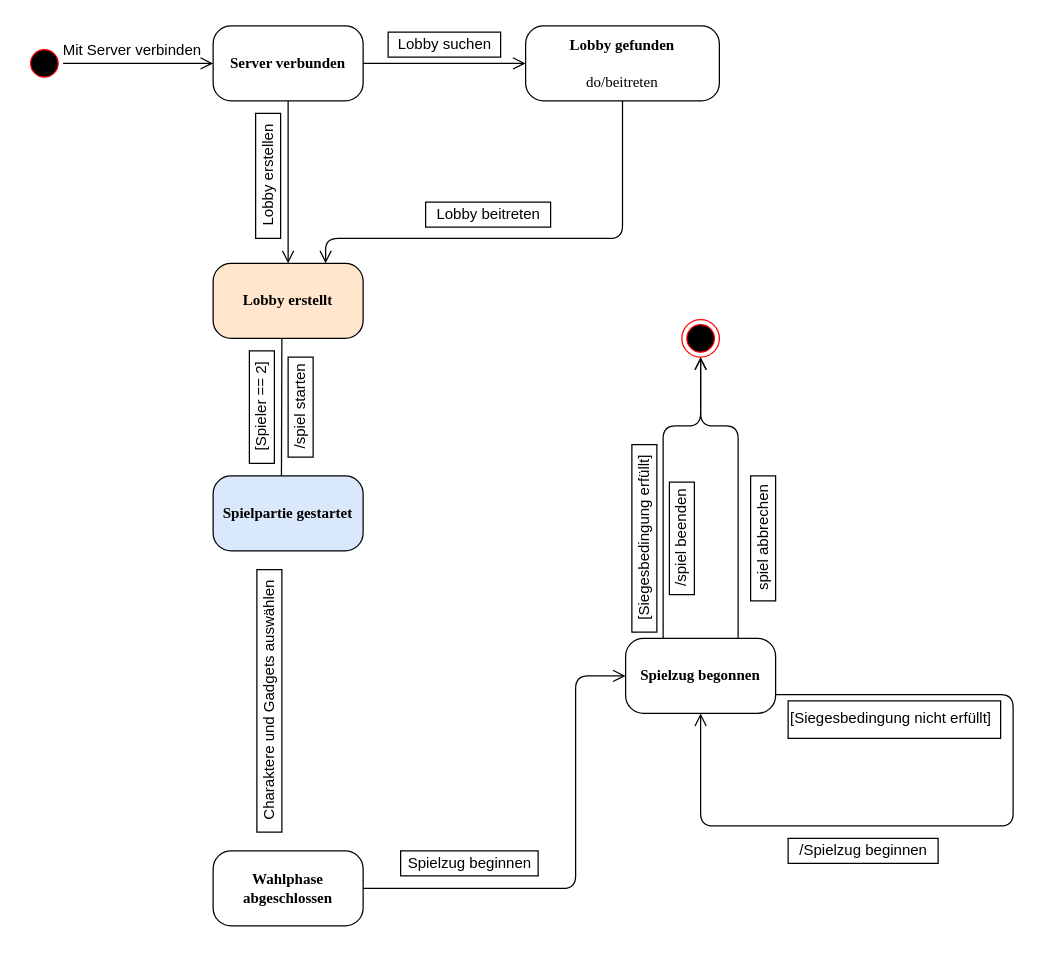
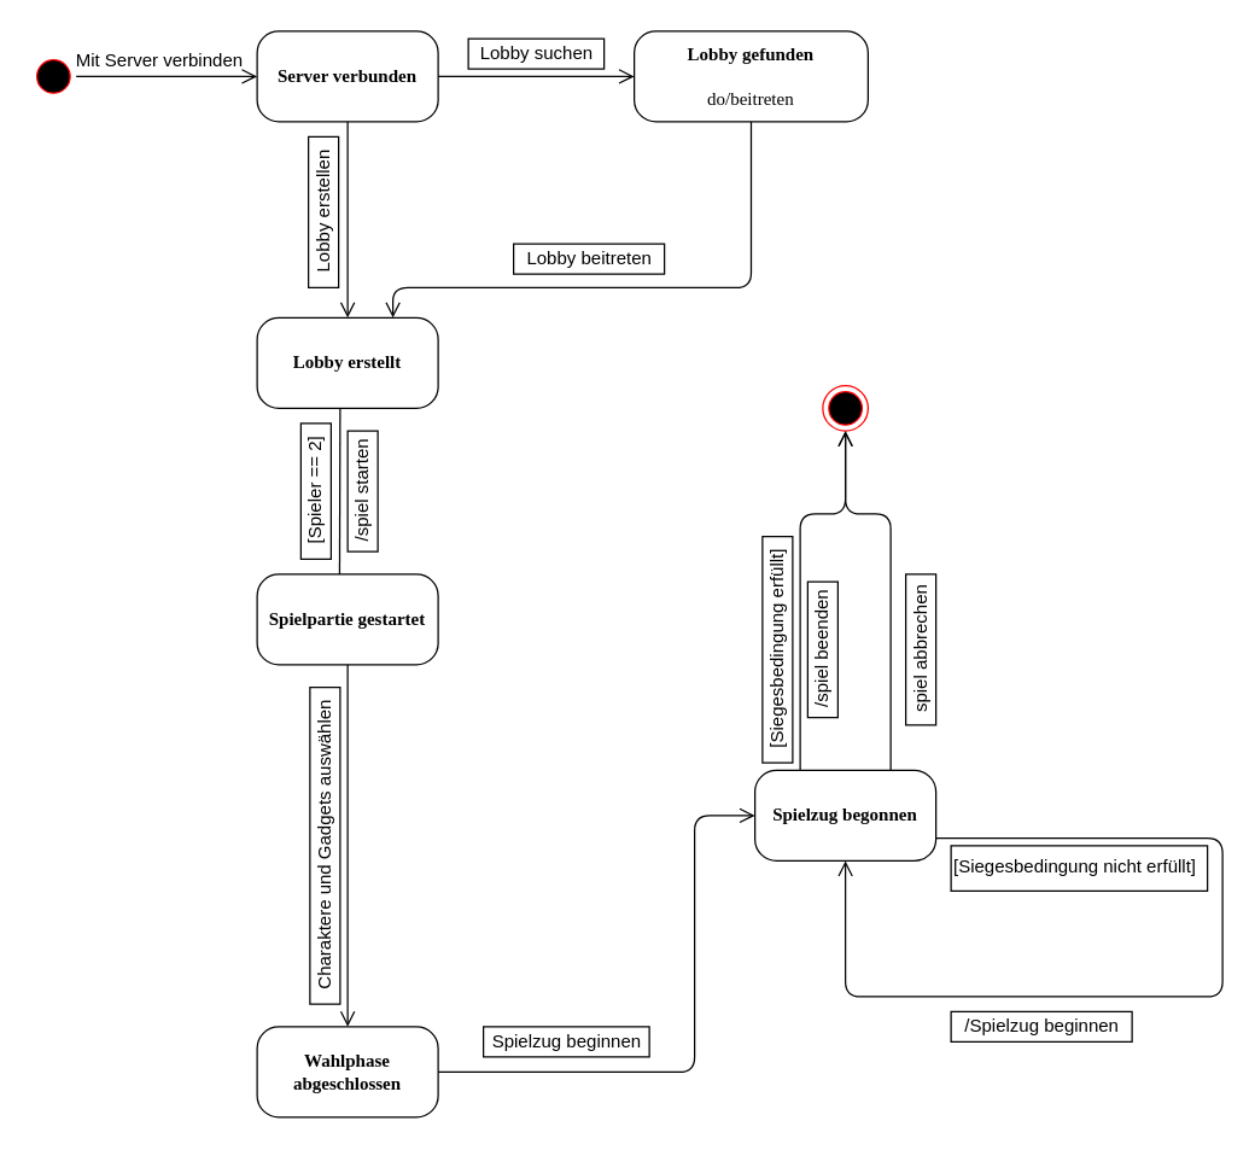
  <mxCell id="0" />
  <mxCell id="1" parent="0" />
  <mxCell id="2" value="" style="ellipse;html=1;shape=startState;fillColor=#000000;strokeColor=#ff0000;rounded=1;shadow=0;comic=0;labelBackgroundColor=none;fontFamily=Verdana;fontSize=12;fontColor=#000000;align=center;direction=south;" parent="1" vertex="1"><mxGeometry x="20" y="35" width="30" height="30" as="geometry" /></mxCell>
- <mxCell id="3" value="&lt;b&gt;Lobby erstellt&lt;/b&gt;" style="rounded=1;whiteSpace=wrap;html=1;arcSize=24;shadow=0;comic=0;labelBackgroundColor=none;fontFamily=Verdana;fontSize=12;align=center;fillColor=#ffe6cc;" parent="1" vertex="1"><mxGeometry x="170" y="210" width="120" height="60" as="geometry" /></mxCell>
+ <mxCell id="3" value="&lt;b&gt;Lobby erstellt&lt;/b&gt;" style="rounded=1;whiteSpace=wrap;html=1;arcSize=24;shadow=0;comic=0;labelBackgroundColor=none;fontFamily=Verdana;fontSize=12;align=center;" parent="1" vertex="1"><mxGeometry x="170" y="210" width="120" height="60" as="geometry" /></mxCell>
  <mxCell id="4" value="&lt;b&gt;Server verbunden&lt;/b&gt;" style="rounded=1;whiteSpace=wrap;html=1;arcSize=24;shadow=0;comic=0;labelBackgroundColor=none;fontFamily=Verdana;fontSize=12;align=center;" parent="1" vertex="1"><mxGeometry x="170" y="20" width="120" height="60" as="geometry" /></mxCell>
  <mxCell id="5" value="&lt;b&gt;Lobby gefunden&lt;/b&gt;&lt;br&gt;&lt;br&gt;do/beitreten" style="rounded=1;whiteSpace=wrap;html=1;arcSize=24;fillColor=#FFFFFF;strokeColor=#000000;shadow=0;comic=0;labelBackgroundColor=none;fontFamily=Verdana;fontSize=12;fontColor=#000000;align=center;" parent="1" vertex="1"><mxGeometry x="420" y="20" width="155" height="60" as="geometry" /></mxCell>
  <mxCell id="6" style="edgeStyle=orthogonalEdgeStyle;html=1;labelBackgroundColor=none;endArrow=open;endSize=8;strokeColor=#000000;fontFamily=Verdana;fontSize=12;align=left;" parent="1" source="2" target="4" edge="1"><mxGeometry relative="1" as="geometry" /></mxCell>
  <mxCell id="7" style="edgeStyle=orthogonalEdgeStyle;html=1;labelBackgroundColor=none;endArrow=open;endSize=8;strokeColor=#000000;fontFamily=Verdana;fontSize=12;align=left;entryX=0;entryY=0.5;" parent="1" source="4" target="5" edge="1"><mxGeometry relative="1" as="geometry"><Array as="points"><mxPoint x="300" y="50" /><mxPoint x="300" y="50" /></Array></mxGeometry></mxCell>
  <mxCell id="8" style="edgeStyle=orthogonalEdgeStyle;html=1;entryX=0.75;entryY=0;labelBackgroundColor=none;endArrow=open;endSize=8;strokeColor=#000000;fontFamily=Verdana;fontSize=12;align=left;exitX=0.5;exitY=1;" parent="1" source="5" target="3" edge="1"><mxGeometry relative="1" as="geometry"><mxPoint x="440" y="200" as="sourcePoint" /><Array as="points"><mxPoint x="420" y="190" /><mxPoint x="250" y="190" /></Array></mxGeometry></mxCell>
  <mxCell id="9" style="edgeStyle=orthogonalEdgeStyle;html=1;exitX=0.5;exitY=1;entryX=0.5;entryY=0;labelBackgroundColor=none;endArrow=open;endSize=8;strokeColor=#000000;fontFamily=Verdana;fontSize=12;align=left;exitDx=0;exitDy=0;entryDx=0;entryDy=0;" parent="1" source="4" target="3" edge="1"><mxGeometry relative="1" as="geometry" /></mxCell>
  <mxCell id="10" style="edgeStyle=orthogonalEdgeStyle;html=1;labelBackgroundColor=none;endArrow=open;endSize=8;strokeColor=#000000;fontFamily=Verdana;fontSize=12;align=left;exitX=1;exitY=0.5;exitDx=0;exitDy=0;entryX=0;entryY=0.5;entryDx=0;entryDy=0;" parent="1" source="23" target="26" edge="1"><mxGeometry relative="1" as="geometry"><mxPoint x="210" y="500" as="sourcePoint" /><mxPoint x="690" y="330" as="targetPoint" /><Array as="points"><mxPoint x="460" y="710" /><mxPoint x="460" y="540" /></Array></mxGeometry></mxCell>
  <mxCell id="11" style="edgeStyle=elbowEdgeStyle;html=1;labelBackgroundColor=none;endArrow=open;endSize=8;strokeColor=#000000;fontFamily=Verdana;fontSize=12;align=left;entryX=0.5;entryY=0;entryDx=0;entryDy=0;" parent="1" edge="1"><mxGeometry relative="1" as="geometry"><mxPoint x="225" y="270" as="sourcePoint" /><mxPoint x="224.5" y="430" as="targetPoint" /><Array as="points"><mxPoint x="224.5" y="350" /><mxPoint x="184.5" y="410" /><mxPoint x="184.5" y="380" /></Array></mxGeometry></mxCell>
  <mxCell id="12" value="Mit Server verbinden" style="text;html=1;align=center;verticalAlign=middle;resizable=0;points=[];;autosize=1;" parent="1" vertex="1"><mxGeometry x="40" y="30" width="130" height="20" as="geometry" /></mxCell>
  <mxCell id="13" value="Lobby suchen" style="text;html=1;align=center;verticalAlign=middle;resizable=0;points=[];;autosize=1;strokeColor=#000000;" parent="1" vertex="1"><mxGeometry x="310" y="25" width="90" height="20" as="geometry" /></mxCell>
- <mxCell id="14" value="&lt;b&gt;Spielpartie gestartet&lt;/b&gt;" style="rounded=1;whiteSpace=wrap;html=1;arcSize=24;shadow=0;comic=0;labelBackgroundColor=none;fontFamily=Verdana;fontSize=12;align=center;fillColor=#dae8fc;" parent="1" vertex="1"><mxGeometry x="170" y="380" width="120" height="60" as="geometry" /></mxCell>
+ <mxCell id="14" value="&lt;b&gt;Spielpartie gestartet&lt;/b&gt;" style="rounded=1;whiteSpace=wrap;html=1;arcSize=24;shadow=0;comic=0;labelBackgroundColor=none;fontFamily=Verdana;fontSize=12;align=center;" parent="1" vertex="1"><mxGeometry x="170" y="380" width="120" height="60" as="geometry" /></mxCell>
  <mxCell id="15" value="Lobby erstellen&lt;br&gt;" style="text;html=1;align=center;verticalAlign=middle;resizable=0;points=[];;autosize=1;rotation=-90;strokeColor=#000000;" parent="1" vertex="1"><mxGeometry x="164" y="130" width="100" height="20" as="geometry" /></mxCell>
  <mxCell id="16" value="Lobby beitreten&lt;br&gt;" style="text;html=1;align=center;verticalAlign=middle;resizable=0;points=[];;autosize=1;strokeColor=#000000;" parent="1" vertex="1"><mxGeometry x="340" y="161" width="100" height="20" as="geometry" /></mxCell>
  <mxCell id="17" value="[Spieler == 2]" style="text;html=1;align=center;verticalAlign=middle;resizable=0;points=[];;autosize=1;rotation=-90;strokeColor=#000000;" parent="1" vertex="1"><mxGeometry x="164" y="315" width="90" height="20" as="geometry" /></mxCell>
  <mxCell id="18" value="/spiel starten" style="text;html=1;align=center;verticalAlign=middle;resizable=0;points=[];;autosize=1;rotation=-90;strokeColor=#000000;" parent="1" vertex="1"><mxGeometry x="200" y="315" width="80" height="20" as="geometry" /></mxCell>
  <mxCell id="19" value="" style="ellipse;html=1;shape=endState;fillColor=#000000;strokeColor=#ff0000;" parent="1" vertex="1"><mxGeometry x="545" y="255" width="30" height="30" as="geometry" /></mxCell>
  <mxCell id="20" value="[Siegesbedingung erfüllt]" style="text;html=1;align=center;verticalAlign=middle;resizable=0;points=[];;autosize=1;rotation=-90;strokeColor=#000000;" parent="1" vertex="1"><mxGeometry x="440" y="420" width="150" height="20" as="geometry" /></mxCell>
  <mxCell id="21" value="/spiel beenden" style="text;html=1;align=center;verticalAlign=middle;resizable=0;points=[];;autosize=1;rotation=-90;strokeColor=#000000;" parent="1" vertex="1"><mxGeometry x="500" y="420" width="90" height="20" as="geometry" /></mxCell>
  <mxCell id="22" style="edgeStyle=orthogonalEdgeStyle;html=1;labelBackgroundColor=none;endArrow=open;endSize=8;strokeColor=#000000;fontFamily=Verdana;fontSize=12;align=left;exitX=0.25;exitY=0;exitDx=0;exitDy=0;entryX=0.5;entryY=1;entryDx=0;entryDy=0;" parent="1" source="26" target="19" edge="1"><mxGeometry relative="1" as="geometry"><mxPoint x="290" y="670" as="sourcePoint" /><mxPoint x="706" y="320" as="targetPoint" /><Array as="points"><mxPoint x="530" y="340" /><mxPoint x="560" y="340" /></Array></mxGeometry></mxCell>
  <mxCell id="23" value="&lt;b&gt;Wahlphase abgeschlossen&lt;/b&gt;" style="rounded=1;whiteSpace=wrap;html=1;arcSize=24;shadow=0;comic=0;labelBackgroundColor=none;fontFamily=Verdana;fontSize=12;align=center;" parent="1" vertex="1"><mxGeometry x="170" y="680" width="120" height="60" as="geometry" /></mxCell>
+ <mxCell id="24" style="edgeStyle=orthogonalEdgeStyle;html=1;labelBackgroundColor=none;endArrow=open;endSize=8;strokeColor=#000000;fontFamily=Verdana;fontSize=12;align=left;entryX=0.5;entryY=0;entryDx=0;entryDy=0;exitX=0.5;exitY=1;exitDx=0;exitDy=0;" parent="1" source="14" target="23" edge="1"><mxGeometry relative="1" as="geometry"><mxPoint x="330" y="490" as="sourcePoint" /><mxPoint x="246" y="634" as="targetPoint" /><Array as="points"><mxPoint x="230" y="580" /><mxPoint x="230" y="580" /></Array></mxGeometry></mxCell>
  <mxCell id="25" value="Charaktere und Gadgets auswählen" style="text;html=1;align=center;verticalAlign=middle;resizable=0;points=[];;autosize=1;rotation=-90;strokeColor=#000000;" parent="1" vertex="1"><mxGeometry x="110" y="550" width="210" height="20" as="geometry" /></mxCell>
  <mxCell id="26" value="&lt;b&gt;Spielzug begonnen&lt;/b&gt;" style="rounded=1;whiteSpace=wrap;html=1;arcSize=24;shadow=0;comic=0;labelBackgroundColor=none;fontFamily=Verdana;fontSize=12;align=center;" parent="1" vertex="1"><mxGeometry x="500" y="510" width="120" height="60" as="geometry" /></mxCell>
  <mxCell id="27" value="Spielzug beginnen" style="text;html=1;align=center;verticalAlign=middle;resizable=0;points=[];;autosize=1;strokeColor=#000000;" parent="1" vertex="1"><mxGeometry x="320" y="680" width="110" height="20" as="geometry" /></mxCell>
  <mxCell id="28" style="edgeStyle=orthogonalEdgeStyle;html=1;labelBackgroundColor=none;endArrow=open;endSize=8;strokeColor=#000000;fontFamily=Verdana;fontSize=12;align=left;exitX=1;exitY=0.75;exitDx=0;exitDy=0;entryX=0.5;entryY=1;entryDx=0;entryDy=0;" parent="1" source="26" target="26" edge="1"><mxGeometry relative="1" as="geometry"><mxPoint x="670" y="565" as="sourcePoint" /><mxPoint x="670" y="390" as="targetPoint" /><Array as="points"><mxPoint x="810" y="555" /><mxPoint x="810" y="660" /><mxPoint x="560" y="660" /></Array></mxGeometry></mxCell>
  <mxCell id="29" value="[Siegesbedingung nicht erfüllt]" style="text;html=1;strokeColor=#000000;" parent="1" vertex="1"><mxGeometry x="630" y="560" width="170" height="30" as="geometry" /></mxCell>
  <mxCell id="30" value="/Spielzug beginnen" style="text;html=1;align=center;verticalAlign=middle;resizable=0;points=[];;autosize=1;strokeColor=#000000;" parent="1" vertex="1"><mxGeometry x="630" y="670" width="120" height="20" as="geometry" /></mxCell>
  <mxCell id="31" style="edgeStyle=orthogonalEdgeStyle;html=1;labelBackgroundColor=none;endArrow=open;endSize=8;strokeColor=#000000;fontFamily=Verdana;fontSize=12;align=left;exitX=0.75;exitY=0;exitDx=0;exitDy=0;entryX=0.5;entryY=1;entryDx=0;entryDy=0;" parent="1" source="26" target="19" edge="1"><mxGeometry relative="1" as="geometry"><mxPoint x="580" y="510" as="sourcePoint" /><mxPoint x="610" y="335" as="targetPoint" /><Array as="points"><mxPoint x="590" y="340" /><mxPoint x="560" y="340" /></Array></mxGeometry></mxCell>
  <mxCell id="32" value="spiel abbrechen" style="text;html=1;align=center;verticalAlign=middle;resizable=0;points=[];;autosize=1;rotation=-90;strokeColor=#000000;" parent="1" vertex="1"><mxGeometry x="560" y="420" width="100" height="20" as="geometry" /></mxCell>
